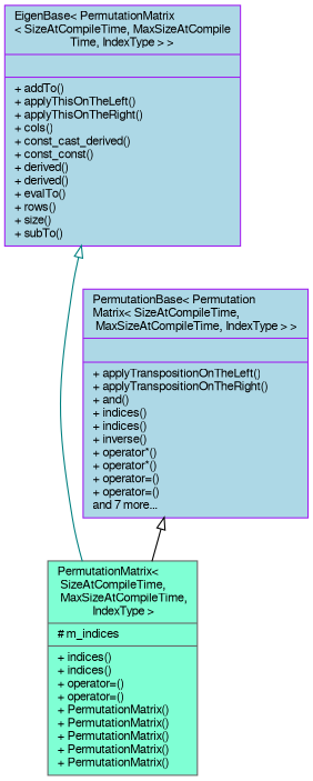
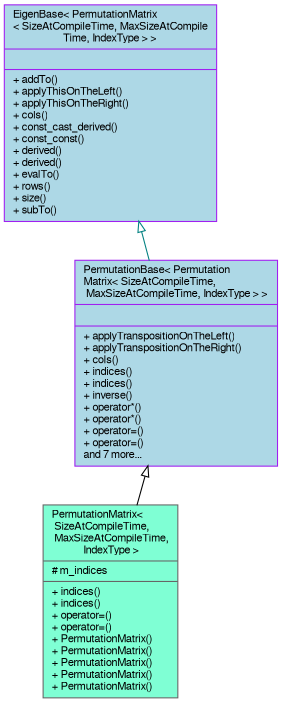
  digraph {
    node [color=purple fillcolor=lightblue fontname=FreeSans fontsize=10 shape=record style=filled]
    edge [arrowtail=onormal dir=back fontname=FreeSans fontsize=10 labelfontname=FreeSans labelfontsize=10 style=solid]
    n1 [color=gray40 fillcolor=aquamarine fontcolor=black height=0.2 label="{PermutationMatrix\<\l SizeAtCompileTime,\l MaxSizeAtCompileTime,\l IndexType \>\n|# m_indices\l|+ indices()\l+ indices()\l+ operator=()\l+ operator=()\l+ PermutationMatrix()\l+ PermutationMatrix()\l+ PermutationMatrix()\l+ PermutationMatrix()\l+ PermutationMatrix()\l}" width=0.4]
-   n2 [height=0.2 label="{PermutationBase\< Permutation\lMatrix\< SizeAtCompileTime,\l MaxSizeAtCompileTime, IndexType \> \>\n||+ applyTranspositionOnTheLeft()\l+ applyTranspositionOnTheRight()\l+ and()\l+ indices()\l+ indices()\l+ inverse()\l+ operator*()\l+ operator*()\l+ operator=()\l+ operator=()\land 7 more...\l}" width=0.4]
+   n2 [height=0.2 label="{PermutationBase\< Permutation\lMatrix\< SizeAtCompileTime,\l MaxSizeAtCompileTime, IndexType \> \>\n||+ applyTranspositionOnTheLeft()\l+ applyTranspositionOnTheRight()\l+ cols()\l+ indices()\l+ indices()\l+ inverse()\l+ operator*()\l+ operator*()\l+ operator=()\l+ operator=()\land 7 more...\l}" width=0.4]
    n3 [height=0.2 label="{EigenBase\< PermutationMatrix\l\< SizeAtCompileTime, MaxSizeAtCompile\lTime, IndexType \> \>\n||+ addTo()\l+ applyThisOnTheLeft()\l+ applyThisOnTheRight()\l+ cols()\l+ const_cast_derived()\l+ const_const()\l+ derived()\l+ derived()\l+ evalTo()\l+ rows()\l+ size()\l+ subTo()\l}" width=0.4]
    n2 -> n1 [color=black]
-   n3 -> n1 [color=teal]
+   n3 -> n2 [color=teal]
  }
